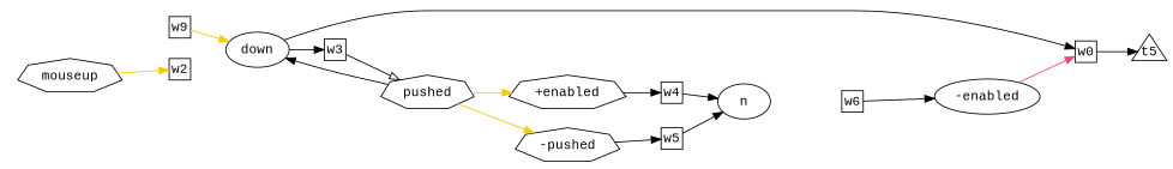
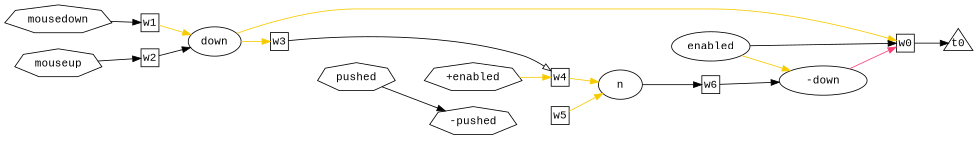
  digraph {
    fontname="Liberation Mono"
    rankdir=LR
    node [fontname="Liberation Mono" shape=square]
    edge [fontname="Liberation Mono"]
    n1 [label=down shape=""]
    w0 [fixedsize=true width=0.3]
    w3 [fixedsize=true width=0.3]
-   t0 [fixedsize=true shape=triangle width=0.5 label=t5]
+   t0 [fixedsize=true shape=triangle width=0.5]
    n5 [label=pushed shape=septagon]
-   n7 [label="-enabled" shape=""]
-   w1 [fixedsize=true width=0.3 label=w9]
+   n6 [label=enabled shape=""]
+   n7 [label="-down" shape=""]
+   n8 [label=mousedown shape=septagon]
+   w1 [fixedsize=true width=0.3]
    n10 [label=mouseup shape=septagon]
    w2 [fixedsize=true width=0.3]
    n12 [label="+enabled" shape=septagon]
    n13 [label="-pushed" shape=septagon]
    w4 [fixedsize=true width=0.3]
    w5 [fixedsize=true width=0.3]
    n16 [label=n shape=""]
    w6 [fixedsize=true width=0.3]
-   n1 -> w0
-   n1 -> w3
+   n1 -> w0 [color="#f8ca00"]
+   n1 -> w3 [color="#f8ca00"]
    w0 -> t0
-   w3 -> n5 [arrowhead=empty]
-   n5 -> n12 [color="#f8ca00"]
-   n5 -> n13 [color="#f8ca00"]
+   w3 -> w4 [arrowhead=empty]
+   n5 -> n13 [color=black]
+   n6 -> w0
+   n6 -> n7 [color="#f8ca00"]
    n7 -> w0 [color="#f94179"]
+   n8 -> w1
    w1 -> n1 [color="#f8ca00"]
-   n10 -> w2 [color="#f8ca00"]
-   n5 -> n1
-   n12 -> w4
-   n13 -> w5
-   w4 -> n16
-   w5 -> n16
+   n10 -> w2
+   w2 -> n1
+   n12 -> w4 [color="#f8ca00"]
+   w4 -> n16 [color="#f8ca00"]
+   w5 -> n16 [color="#f8ca00"]
+   n16 -> w6
    w6 -> n7
  }
